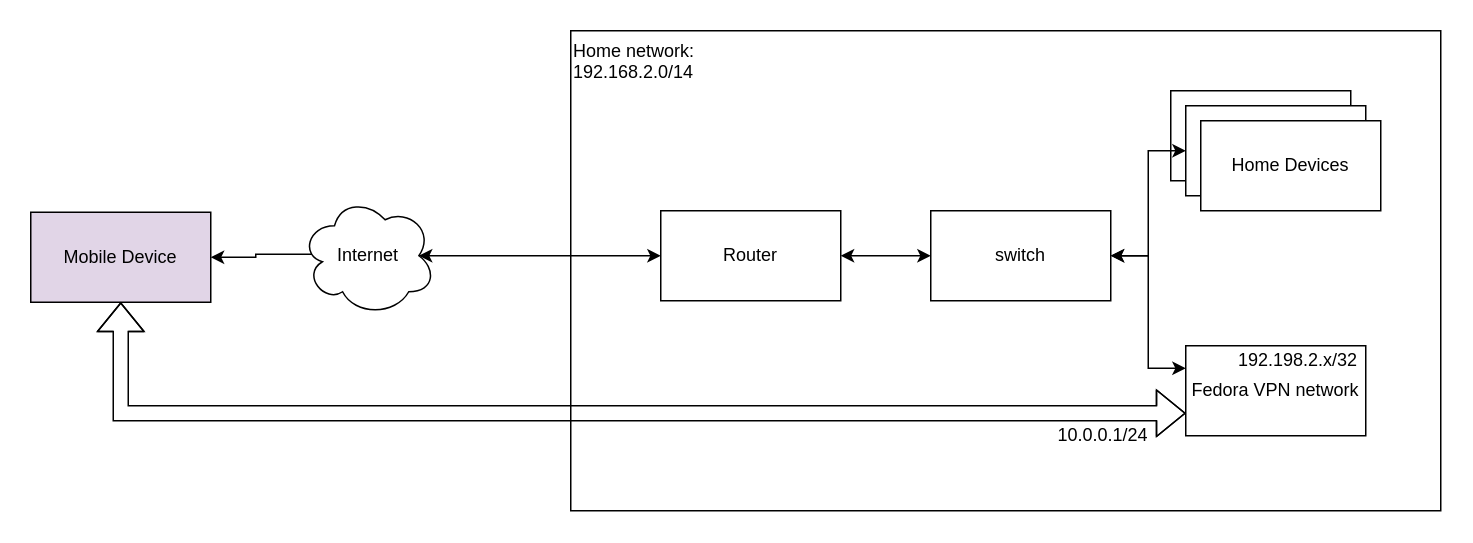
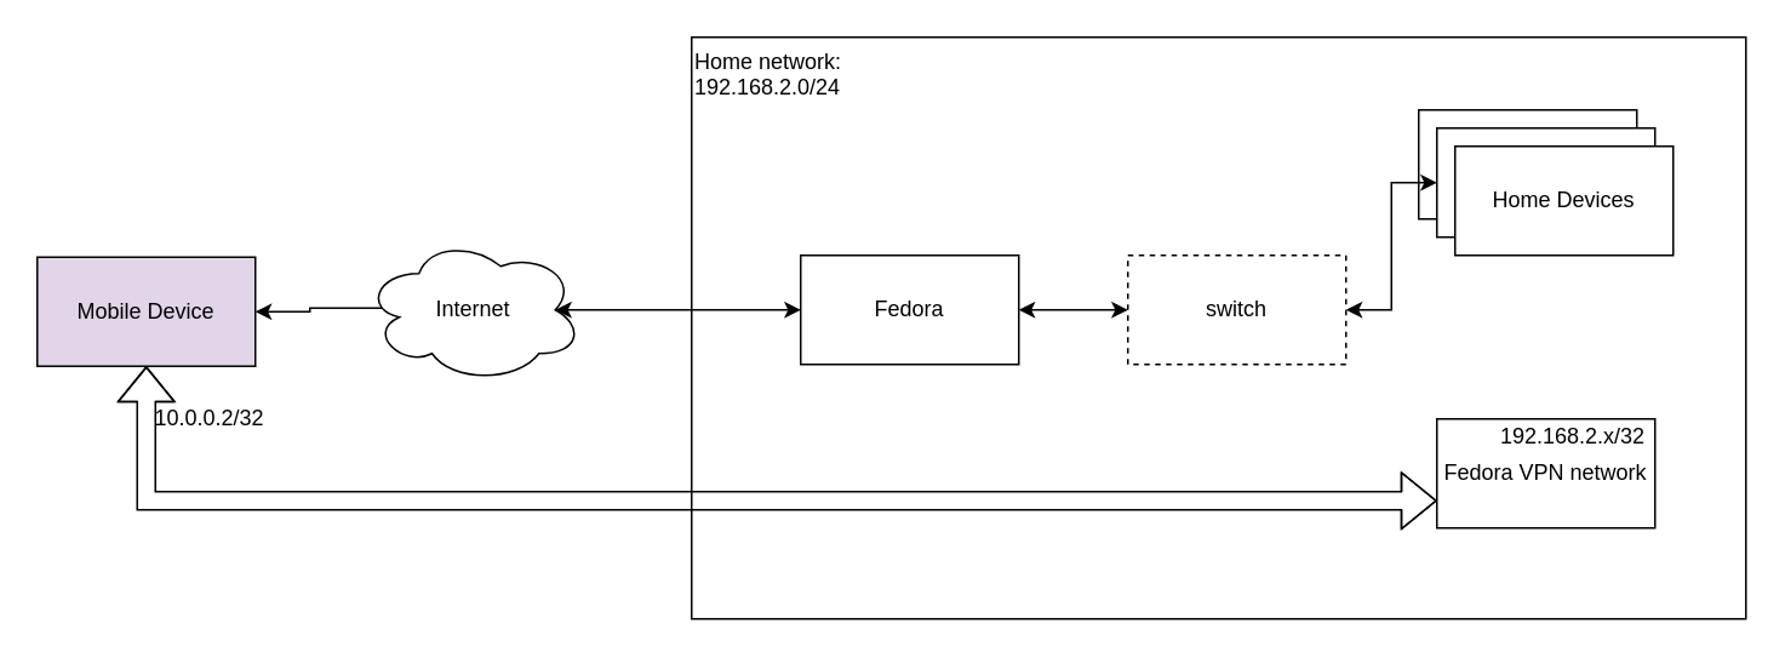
  <mxCell id="0" />
  <mxCell id="1" parent="0" />
- <mxCell id="2" value="Home network: &lt;br&gt;192.168.2.0/14" style="rounded=0;whiteSpace=wrap;html=1;align=left;verticalAlign=top;" vertex="1" parent="1"><mxGeometry x="380" y="20" width="580" height="320" as="geometry" /></mxCell>
+ <mxCell id="2" value="Home network: &lt;br&gt;192.168.2.0/24" style="rounded=0;whiteSpace=wrap;html=1;align=left;verticalAlign=top;" vertex="1" parent="1"><mxGeometry x="380" y="20" width="580" height="320" as="geometry" /></mxCell>
  <mxCell id="3" style="edgeStyle=orthogonalEdgeStyle;rounded=0;orthogonalLoop=1;jettySize=auto;html=1;entryX=0.875;entryY=0.5;entryDx=0;entryDy=0;entryPerimeter=0;startArrow=classic;startFill=1;" edge="1" parent="1" source="4" target="15"><mxGeometry relative="1" as="geometry" /></mxCell>
- <mxCell id="4" value="Router" style="rounded=0;whiteSpace=wrap;html=1;" vertex="1" parent="1"><mxGeometry x="440" y="140" width="120" height="60" as="geometry" /></mxCell>
+ <mxCell id="4" value="Fedora" style="rounded=0;whiteSpace=wrap;html=1;" vertex="1" parent="1"><mxGeometry x="440" y="140" width="120" height="60" as="geometry" /></mxCell>
  <mxCell id="5" value="Fedora VPN network" style="rounded=0;whiteSpace=wrap;html=1;" vertex="1" parent="1"><mxGeometry x="790" y="230" width="120" height="60" as="geometry" /></mxCell>
  <mxCell id="6" style="edgeStyle=orthogonalEdgeStyle;rounded=0;orthogonalLoop=1;jettySize=auto;html=1;entryX=0.092;entryY=0.488;entryDx=0;entryDy=0;entryPerimeter=0;startArrow=classic;startFill=1;endArrow=none;" edge="1" parent="1" source="7" target="15"><mxGeometry relative="1" as="geometry" /></mxCell>
  <mxCell id="7" value="Mobile Device" style="rounded=0;whiteSpace=wrap;html=1;fillColor=#e1d5e7;" vertex="1" parent="1"><mxGeometry y="141" width="120" height="60" as="geometry" x="20" /></mxCell>
  <mxCell id="8" value="Home Devices" style="rounded=0;whiteSpace=wrap;html=1;" vertex="1" parent="1"><mxGeometry x="780" y="60" width="120" height="60" as="geometry" /></mxCell>
  <mxCell id="9" style="edgeStyle=orthogonalEdgeStyle;rounded=0;orthogonalLoop=1;jettySize=auto;html=1;entryX=1;entryY=0.5;entryDx=0;entryDy=0;startArrow=classic;startFill=1;" edge="1" parent="1" source="12" target="4"><mxGeometry relative="1" as="geometry" /></mxCell>
  <mxCell id="10" style="edgeStyle=orthogonalEdgeStyle;rounded=0;orthogonalLoop=1;jettySize=auto;html=1;entryX=0;entryY=0.5;entryDx=0;entryDy=0;startArrow=classic;startFill=1;" edge="1" parent="1" source="12" target="13"><mxGeometry relative="1" as="geometry" /></mxCell>
- <mxCell id="11" style="edgeStyle=orthogonalEdgeStyle;rounded=0;orthogonalLoop=1;jettySize=auto;html=1;entryX=0;entryY=0.25;entryDx=0;entryDy=0;startArrow=classic;startFill=1;" edge="1" parent="1" source="12" target="5"><mxGeometry relative="1" as="geometry" /></mxCell>
- <mxCell id="12" value="switch" style="rounded=0;whiteSpace=wrap;html=1;" vertex="1" parent="1"><mxGeometry x="620" y="140" width="120" height="60" as="geometry" /></mxCell>
+ <mxCell id="12" value="switch" style="rounded=0;whiteSpace=wrap;html=1;dashed=1;" vertex="1" parent="1"><mxGeometry x="620" y="140" width="120" height="60" as="geometry" /></mxCell>
  <mxCell id="13" value="Home Devices" style="rounded=0;whiteSpace=wrap;html=1;" vertex="1" parent="1"><mxGeometry x="790" y="70" width="120" height="60" as="geometry" /></mxCell>
  <mxCell id="14" value="Home Devices" style="rounded=0;whiteSpace=wrap;html=1;" vertex="1" parent="1"><mxGeometry x="800" y="80" width="120" height="60" as="geometry" /></mxCell>
- <mxCell id="15" value="Internet" style="ellipse;shape=cloud;whiteSpace=wrap;html=1;" vertex="1" parent="1"><mxGeometry x="200" y="130" width="90" height="80" as="geometry" /></mxCell>
- <mxCell id="16" value="10.0.0.1/24" style="text;html=1;strokeColor=none;fillColor=none;align=center;verticalAlign=middle;whiteSpace=wrap;rounded=0;" vertex="1" parent="1"><mxGeometry x="700" y="280" width="70" height="20" as="geometry" /></mxCell>
+ <mxCell id="15" value="Internet" style="ellipse;shape=cloud;whiteSpace=wrap;html=1;" vertex="1" parent="1"><mxGeometry x="200" y="130" width="120" height="80" as="geometry" /></mxCell>
+ <mxCell id="17" value="10.0.0.2/32" style="text;html=1;strokeColor=none;fillColor=none;align=center;verticalAlign=middle;whiteSpace=wrap;rounded=0;" vertex="1" parent="1"><mxGeometry x="80" y="220" width="70" height="20" as="geometry" /></mxCell>
  <mxCell id="18" value="" style="shape=flexArrow;endArrow=classic;startArrow=classic;html=1;rounded=0;exitX=0.5;exitY=1;exitDx=0;exitDy=0;entryX=0;entryY=0.75;entryDx=0;entryDy=0;" edge="1" parent="1" source="7" target="5"><mxGeometry width="100" height="100" relative="1" as="geometry"><mxPoint x="380" y="270" as="sourcePoint" /><mxPoint x="480" y="170" as="targetPoint" /><Array as="points"><mxPoint x="80" y="275" /></Array></mxGeometry></mxCell>
- <mxCell id="19" value="192.198.2.x/32" style="text;html=1;strokeColor=none;fillColor=none;align=center;verticalAlign=middle;whiteSpace=wrap;rounded=0;" vertex="1" parent="1"><mxGeometry x="830" y="230" width="70" height="20" as="geometry" /></mxCell>
+ <mxCell id="19" value="192.168.2.x/32" style="text;html=1;strokeColor=none;fillColor=none;align=center;verticalAlign=middle;whiteSpace=wrap;rounded=0;" vertex="1" parent="1"><mxGeometry x="830" y="230" width="70" height="20" as="geometry" /></mxCell>
